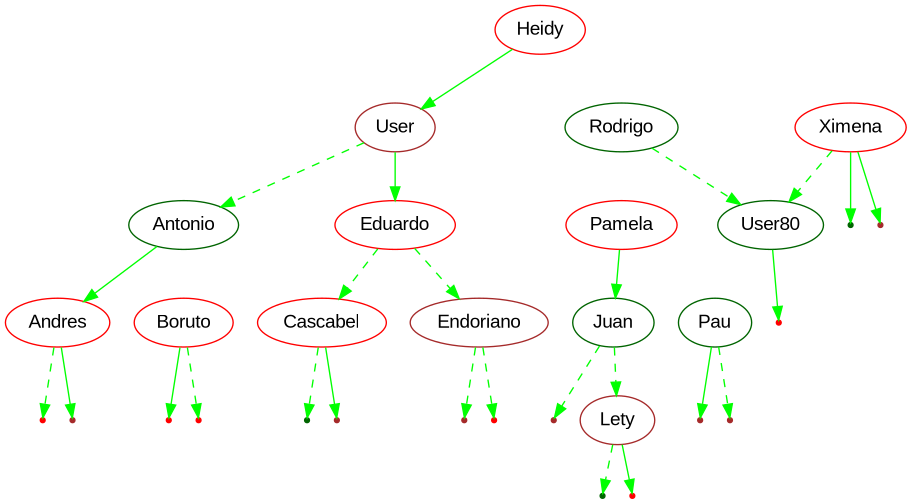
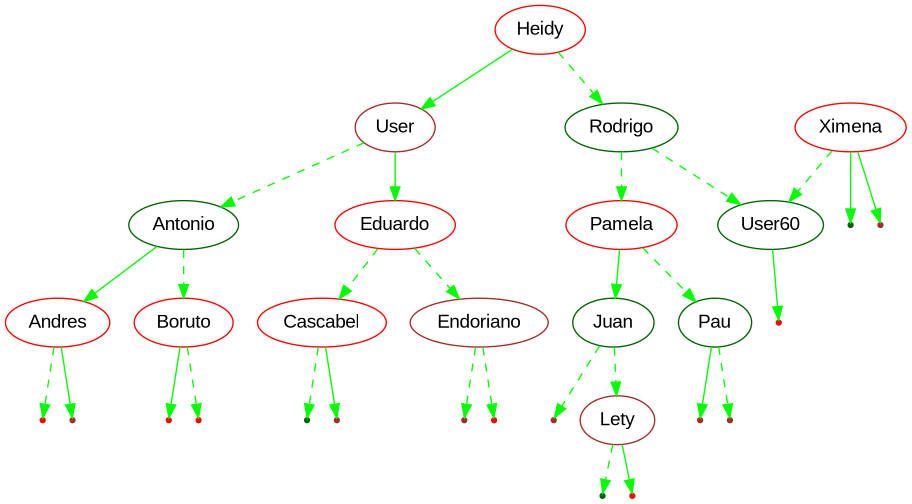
  digraph {
    node [color=red fontname=Arial shape=point]
    edge [color=green style=dashed]
    Heidy [shape=""]
    n2 [color=brown label=User shape=""]
    Rodrigo [color=darkgreen shape=""]
    Antonio [color=darkgreen shape=""]
    Eduardo [shape=""]
    Pamela [shape=""]
-   User80 [color=darkgreen shape=""]
+   User80 [color=darkgreen label=User60 shape=""]
    Andres [shape=""]
    Boruto [shape=""]
    Cascabel [shape=""]
    Endoriano [color=brown shape=""]
    null0
    null1 [color=brown]
    null2
    null3
    null4 [color=darkgreen]
    null5 [color=brown]
    null6 [color=brown]
    null7
    Juan [color=darkgreen shape=""]
    Pau [color=darkgreen shape=""]
    null13
    null8 [color=brown]
    Lety [color=brown shape=""]
    null11 [color=brown]
    null12 [color=brown]
    null9 [color=darkgreen]
    null10
    Ximena [shape=""]
    null14 [color=darkgreen]
    null15 [color=brown]
    Heidy -> n2 [style=solid]
+   Heidy -> Rodrigo
    n2 -> Antonio
    n2 -> Eduardo [style=solid]
+   Rodrigo -> Pamela
    Rodrigo -> User80
    Antonio -> Andres [style=solid]
+   Antonio -> Boruto
    Eduardo -> Cascabel
    Eduardo -> Endoriano
    Pamela -> Juan [style=solid]
+   Pamela -> Pau
    User80 -> null13 [style=solid]
    Andres -> null0
    Andres -> null1 [style=solid]
    Boruto -> null2 [style=solid]
    Boruto -> null3
    Cascabel -> null4
    Cascabel -> null5 [style=solid]
    Endoriano -> null6
    Endoriano -> null7
    Juan -> null8
    Juan -> Lety
    Pau -> null11 [style=solid]
    Pau -> null12
    Lety -> null9
    Lety -> null10 [style=solid]
    Ximena -> User80
    Ximena -> null14 [style=solid]
    Ximena -> null15 [style=solid]
  }
